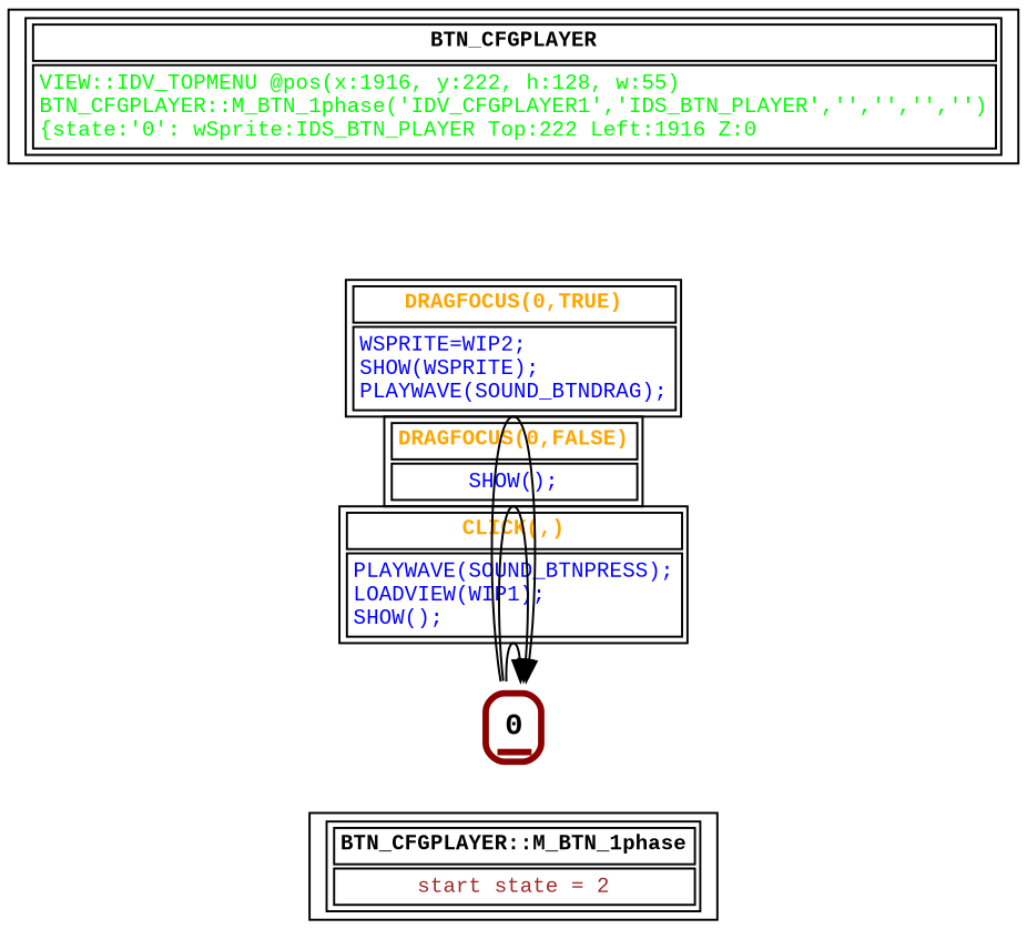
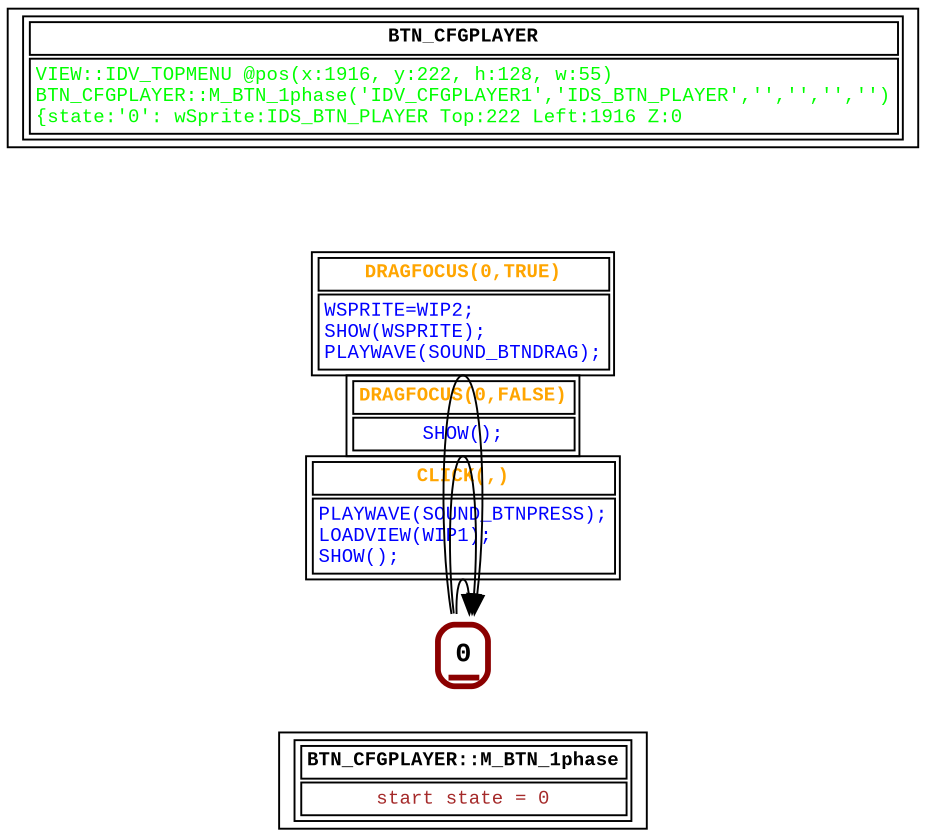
  digraph {
    fontname="Courier New"
    rankdir=LR
    node [fontname="Courier New" fontsize=10 shape=record]
    edge [fontcolor=orange fontname="Courier New" fontsize=10]
-   n1 [label=< <table border="1"><tr><td><b>BTN_CFGPLAYER::M_BTN_1phase<br align="left"/></b></td></tr> <tr><td><font point-size="10" color ="brown">start state = 2<br align="left"/></font></td></tr></table>>]
+   n1 [label=< <table border="1"><tr><td><b>BTN_CFGPLAYER::M_BTN_1phase<br align="left"/></b></td></tr> <tr><td><font point-size="10" color ="brown">start state = 0<br align="left"/></font></td></tr></table>>]
    n2 [fontsize=14 label=< <table border="3" color="darkred" style="rounded"><tr><td sides="b"><b>0<br align="left"/></b></td></tr> </table>> shape=none]
    n3 [label=< <table border="1"><tr><td><b>BTN_CFGPLAYER<br align="left"/></b></td></tr> <tr><td><font point-size="10" color ="green">VIEW::IDV_TOPMENU @pos(x:1916, y:222, h:128, w:55)<br align="left"/>BTN_CFGPLAYER::M_BTN_1phase(&apos;IDV_CFGPLAYER1&apos;,&apos;IDS_BTN_PLAYER&apos;,&apos;&apos;,&apos;&apos;,&apos;&apos;,&apos;&apos;)<br align="left"/>			&#123;state:&apos;0&apos;: wSprite:IDS_BTN_PLAYER Top:222 Left:1916 Z:0<br align="left"/></font></td></tr></table>>]
    n2 -> n2 [label=< <table border="1"><tr><td><b>CLICK(,)<br align="left"/></b></td></tr> <tr><td><font point-size="10" color ="blue">PLAYWAVE(SOUND_BTNPRESS);<br align="left"/>LOADVIEW(WIP1);<br align="left"/>SHOW();<br align="left"/></font></td></tr></table>>]
    n2 -> n2 [label=< <table border="1"><tr><td><b>DRAGFOCUS(0,FALSE)<br align="left"/></b></td></tr> <tr><td><font point-size="10" color ="blue">SHOW();<br align="left"/></font></td></tr></table>>]
    n2 -> n2 [label=< <table border="1"><tr><td><b>DRAGFOCUS(0,TRUE)<br align="left"/></b></td></tr> <tr><td><font point-size="10" color ="blue">WSPRITE=WIP2;<br align="left"/>SHOW(WSPRITE);<br align="left"/>PLAYWAVE(SOUND_BTNDRAG);<br align="left"/></font></td></tr></table>>]
  }
